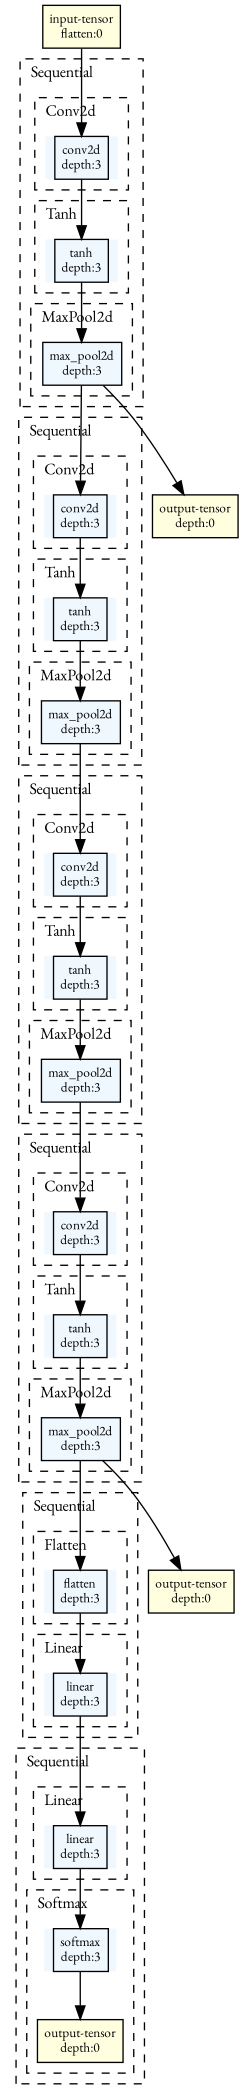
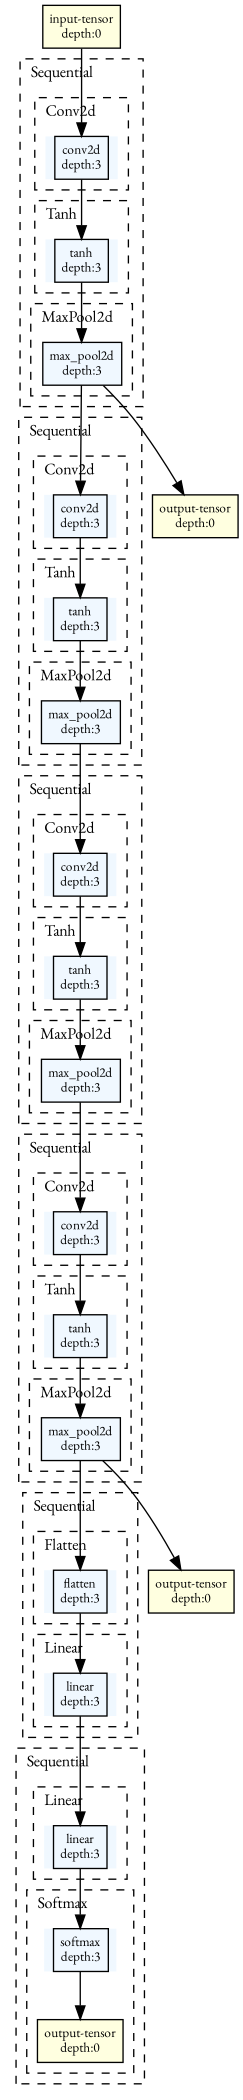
  strict digraph {
    ordering=in
    rankdir=TB
    fontname="EB Garamond"
    node [align=left fillcolor=aliceblue fontname="EB Garamond" fontsize=10 margin=0 ranksep=0.1 shape=plaintext style=filled]
    edge [fontsize=10 fontname="EB Garamond"]
    n1 [height=0.2 label=<                     <TABLE BORDER="0" CELLBORDER="1"                     CELLSPACING="0" CELLPADDING="4">                         <TR><TD>conv2d<BR/>depth:3</TD></TR>                     </TABLE>>]
    n2 [height=0.2 label=<                     <TABLE BORDER="0" CELLBORDER="1"                     CELLSPACING="0" CELLPADDING="4">                         <TR><TD>tanh<BR/>depth:3</TD></TR>                     </TABLE>>]
    n3 [height=0.2 label=<                     <TABLE BORDER="0" CELLBORDER="1"                     CELLSPACING="0" CELLPADDING="4">                         <TR><TD>max_pool2d<BR/>depth:3</TD></TR>                     </TABLE>>]
    n4 [height=0.2 label=<                     <TABLE BORDER="0" CELLBORDER="1"                     CELLSPACING="0" CELLPADDING="4">                         <TR><TD>conv2d<BR/>depth:3</TD></TR>                     </TABLE>>]
    n5 [height=0.2 label=<                     <TABLE BORDER="0" CELLBORDER="1"                     CELLSPACING="0" CELLPADDING="4">                         <TR><TD>tanh<BR/>depth:3</TD></TR>                     </TABLE>>]
    n6 [height=0.2 label=<                     <TABLE BORDER="0" CELLBORDER="1"                     CELLSPACING="0" CELLPADDING="4">                         <TR><TD>max_pool2d<BR/>depth:3</TD></TR>                     </TABLE>>]
    n7 [height=0.2 label=<                     <TABLE BORDER="0" CELLBORDER="1"                     CELLSPACING="0" CELLPADDING="4">                         <TR><TD>conv2d<BR/>depth:3</TD></TR>                     </TABLE>>]
    n8 [height=0.2 label=<                     <TABLE BORDER="0" CELLBORDER="1"                     CELLSPACING="0" CELLPADDING="4">                         <TR><TD>tanh<BR/>depth:3</TD></TR>                     </TABLE>>]
    n9 [height=0.2 label=<                     <TABLE BORDER="0" CELLBORDER="1"                     CELLSPACING="0" CELLPADDING="4">                         <TR><TD>max_pool2d<BR/>depth:3</TD></TR>                     </TABLE>>]
    n10 [height=0.2 label=<                     <TABLE BORDER="0" CELLBORDER="1"                     CELLSPACING="0" CELLPADDING="4">                         <TR><TD>conv2d<BR/>depth:3</TD></TR>                     </TABLE>>]
    n11 [height=0.2 label=<                     <TABLE BORDER="0" CELLBORDER="1"                     CELLSPACING="0" CELLPADDING="4">                         <TR><TD>tanh<BR/>depth:3</TD></TR>                     </TABLE>>]
    n12 [height=0.2 label=<                     <TABLE BORDER="0" CELLBORDER="1"                     CELLSPACING="0" CELLPADDING="4">                         <TR><TD>max_pool2d<BR/>depth:3</TD></TR>                     </TABLE>>]
    n13 [height=0.2 label=<                     <TABLE BORDER="0" CELLBORDER="1"                     CELLSPACING="0" CELLPADDING="4">                         <TR><TD>flatten<BR/>depth:3</TD></TR>                     </TABLE>>]
    n14 [height=0.2 label=<                     <TABLE BORDER="0" CELLBORDER="1"                     CELLSPACING="0" CELLPADDING="4">                         <TR><TD>linear<BR/>depth:3</TD></TR>                     </TABLE>>]
    n15 [height=0.2 label=<                     <TABLE BORDER="0" CELLBORDER="1"                     CELLSPACING="0" CELLPADDING="4">                         <TR><TD>linear<BR/>depth:3</TD></TR>                     </TABLE>>]
    n16 [height=0.2 label=<                     <TABLE BORDER="0" CELLBORDER="1"                     CELLSPACING="0" CELLPADDING="4">                         <TR><TD>softmax<BR/>depth:3</TD></TR>                     </TABLE>>]
    n17 [fillcolor=lightyellow height=0.2 label=<                     <TABLE BORDER="0" CELLBORDER="1"                     CELLSPACING="0" CELLPADDING="4">                         <TR><TD>output-tensor<BR/>depth:0</TD></TR>                     </TABLE>>]
-   n18 [fillcolor=lightyellow height=0.2 label=<                     <TABLE BORDER="0" CELLBORDER="1"                     CELLSPACING="0" CELLPADDING="4">                         <TR><TD>input-tensor<BR/>flatten:0</TD></TR>                     </TABLE>>]
+   n18 [fillcolor=lightyellow height=0.2 label=<                     <TABLE BORDER="0" CELLBORDER="1"                     CELLSPACING="0" CELLPADDING="4">                         <TR><TD>input-tensor<BR/>depth:0</TD></TR>                     </TABLE>>]
    n19 [fillcolor=lightyellow height=0.2 label=<                     <TABLE BORDER="0" CELLBORDER="1"                     CELLSPACING="0" CELLPADDING="4">                         <TR><TD>output-tensor<BR/>depth:0</TD></TR>                     </TABLE>>]
    n20 [fillcolor=lightyellow height=0.2 label=<                     <TABLE BORDER="0" CELLBORDER="1"                     CELLSPACING="0" CELLPADDING="4">                         <TR><TD>output-tensor<BR/>depth:0</TD></TR>                     </TABLE>>]
    subgraph cluster_1 {
      fontsize=12
      label=Sequential
      labeljust=l
      style=dashed
      subgraph cluster_2 {
        fontsize=12
        label=Conv2d
        labeljust=l
        style=dashed
        n1
      }
      subgraph cluster_3 {
        fontsize=12
        label=Tanh
        labeljust=l
        style=dashed
        n2
      }
      subgraph cluster_4 {
        fontsize=12
        label=MaxPool2d
        labeljust=l
        style=dashed
        n3
      }
    }
    subgraph cluster_5 {
      fontsize=12
      label=Sequential
      labeljust=l
      style=dashed
      subgraph cluster_6 {
        fontsize=12
        label=Conv2d
        labeljust=l
        style=dashed
        n4
      }
      subgraph cluster_7 {
        fontsize=12
        label=Tanh
        labeljust=l
        style=dashed
        n5
      }
      subgraph cluster_8 {
        fontsize=12
        label=MaxPool2d
        labeljust=l
        style=dashed
        n6
      }
    }
    subgraph cluster_9 {
      fontsize=12
      label=Sequential
      labeljust=l
      style=dashed
      subgraph cluster_10 {
        fontsize=12
        label=Conv2d
        labeljust=l
        style=dashed
        n7
      }
      subgraph cluster_11 {
        fontsize=12
        label=Tanh
        labeljust=l
        style=dashed
        n8
      }
      subgraph cluster_12 {
        fontsize=12
        label=MaxPool2d
        labeljust=l
        style=dashed
        n9
      }
    }
    subgraph cluster_13 {
      fontsize=12
      label=Sequential
      labeljust=l
      style=dashed
      subgraph cluster_14 {
        fontsize=12
        label=Conv2d
        labeljust=l
        style=dashed
        n10
      }
      subgraph cluster_15 {
        fontsize=12
        label=Tanh
        labeljust=l
        style=dashed
        n11
      }
      subgraph cluster_16 {
        fontsize=12
        label=MaxPool2d
        labeljust=l
        style=dashed
        n12
      }
    }
    subgraph cluster_17 {
      fontsize=12
      label=Sequential
      labeljust=l
      style=dashed
      subgraph cluster_18 {
        fontsize=12
        label=Flatten
        labeljust=l
        style=dashed
        n13
      }
      subgraph cluster_19 {
        fontsize=12
        label=Linear
        labeljust=l
        style=dashed
        n14
      }
    }
    subgraph cluster_20 {
      fontsize=12
      label=Sequential
      labeljust=l
      style=dashed
      subgraph cluster_21 {
        fontsize=12
        label=Linear
        labeljust=l
        style=dashed
        n15
      }
      subgraph cluster_22 {
        fontsize=12
        label=Softmax
        labeljust=l
        style=dashed
        n16
        n17
      }
    }
    n1 -> n2
    n2 -> n3
    n3 -> n4
    n3 -> n19
    n4 -> n5
    n5 -> n6
    n6 -> n7
    n7 -> n8
    n8 -> n9
    n9 -> n10
    n10 -> n11
    n11 -> n12
    n12 -> n13
    n12 -> n20
    n13 -> n14
    n14 -> n15
    n15 -> n16
    n16 -> n17
    n18 -> n1
  }
